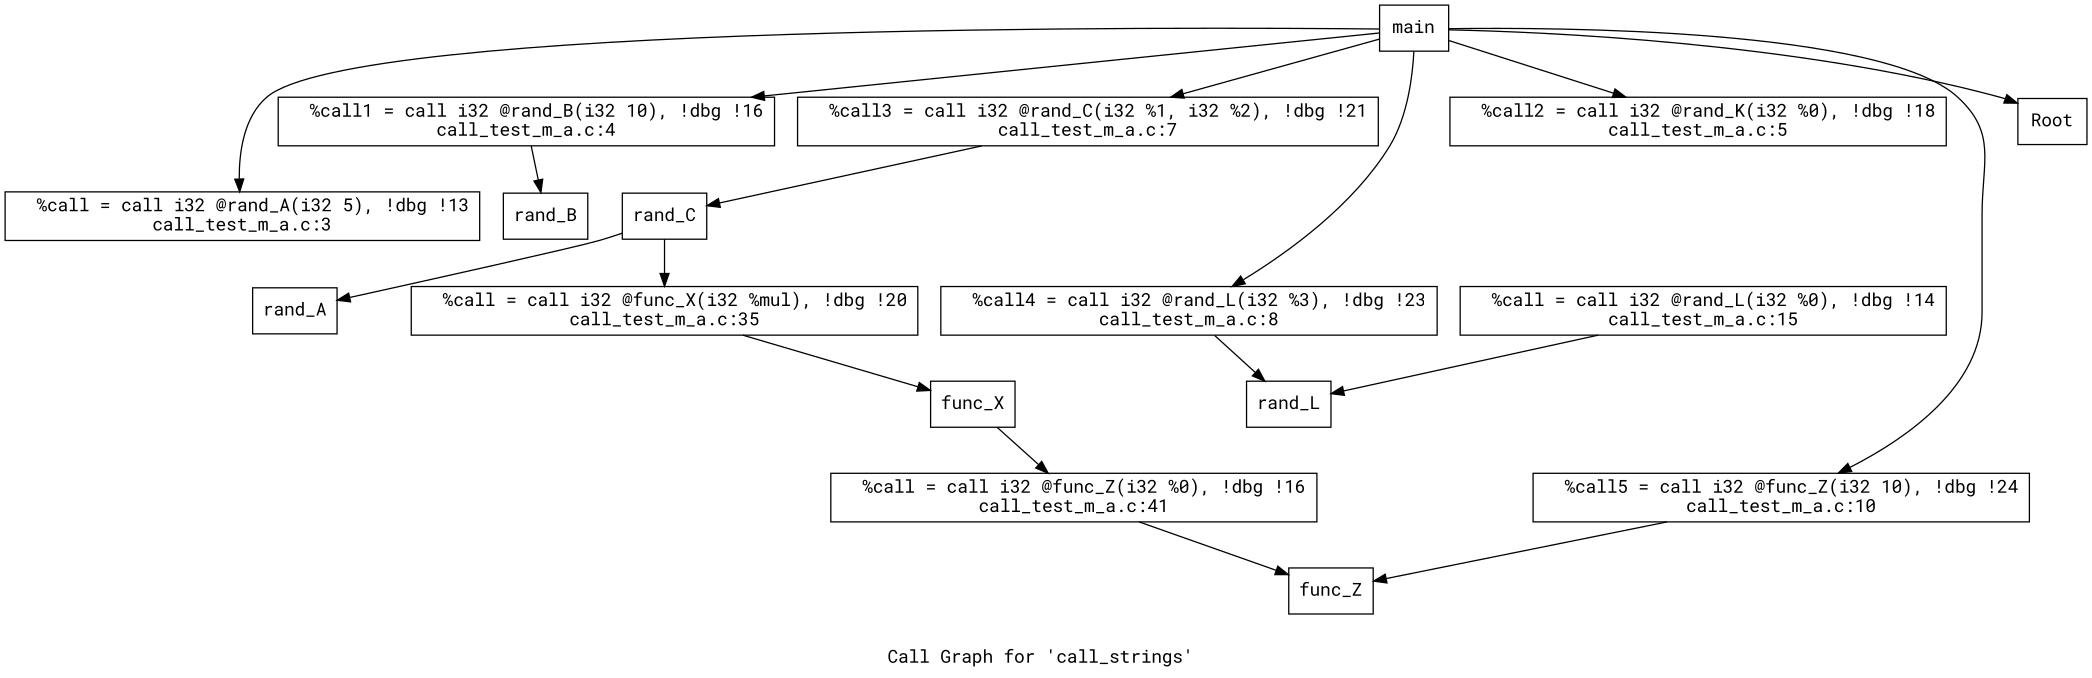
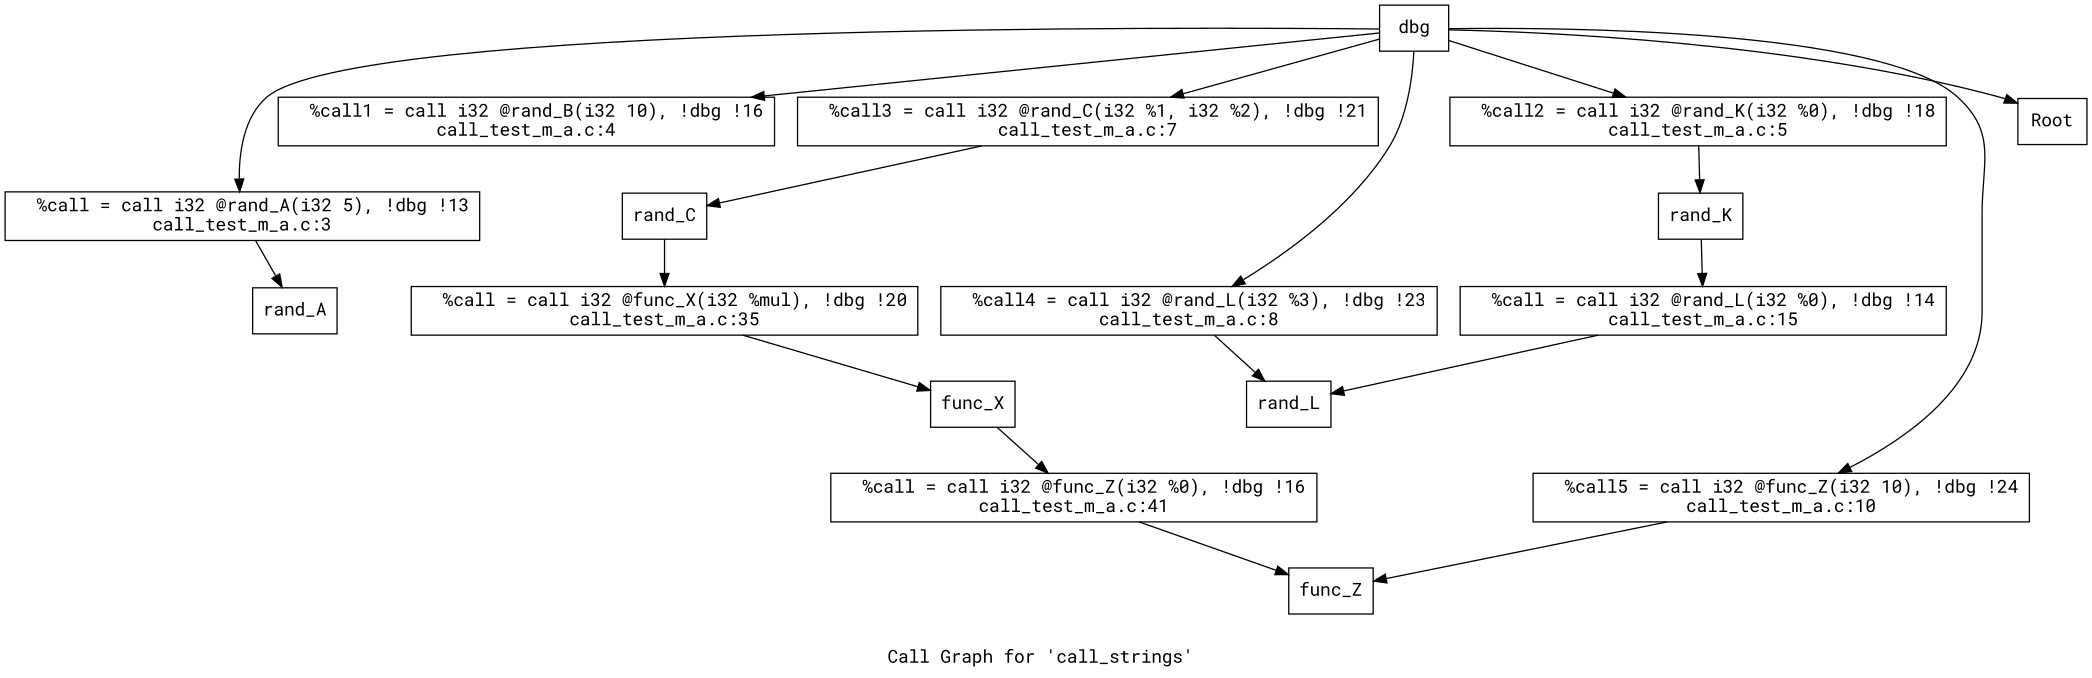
  digraph {
    fontname="Roboto Mono"
    label="Call Graph for 'call_strings' "
    node [fontname="Roboto Mono" shape=box style=solid]
    edge [fontname="Roboto Mono"]
    n1 [label=func_X]
    n2 [label="  %call = call i32 @func_Z(i32 %0), !dbg !16\ncall_test_m_a.c:41"]
    n3 [label=func_Z]
-   n4 [label=main]
+   n4 [label=dbg]
    n5 [label="  %call = call i32 @rand_A(i32 5), !dbg !13\ncall_test_m_a.c:3"]
    n6 [label="  %call1 = call i32 @rand_B(i32 10), !dbg !16\ncall_test_m_a.c:4"]
    n7 [label="  %call2 = call i32 @rand_K(i32 %0), !dbg !18\ncall_test_m_a.c:5"]
    n8 [label="  %call3 = call i32 @rand_C(i32 %1, i32 %2), !dbg !21\ncall_test_m_a.c:7"]
    n9 [label="  %call4 = call i32 @rand_L(i32 %3), !dbg !23\ncall_test_m_a.c:8"]
    n10 [label="  %call5 = call i32 @func_Z(i32 10), !dbg !24\ncall_test_m_a.c:10"]
    n11 [label=Root]
    n12 [label=rand_A]
-   n13 [label=rand_B]
+   n14 [label=rand_K]
    n15 [label=rand_C]
    n16 [label=rand_L]
    n17 [label="  %call = call i32 @func_X(i32 %mul), !dbg !20\ncall_test_m_a.c:35"]
    n18 [label="  %call = call i32 @rand_L(i32 %0), !dbg !14\ncall_test_m_a.c:15"]
    n1 -> n2
    n2 -> n3
    n4 -> n5
    n4 -> n6
    n4 -> n7
    n4 -> n8
    n4 -> n9
    n4 -> n10
    n4 -> n11
-   n15 -> n12
-   n6 -> n13
+   n5 -> n12
+   n7 -> n14
    n8 -> n15
    n9 -> n16
    n10 -> n3
+   n14 -> n18
    n15 -> n17
    n17 -> n1
    n18 -> n16
  }
